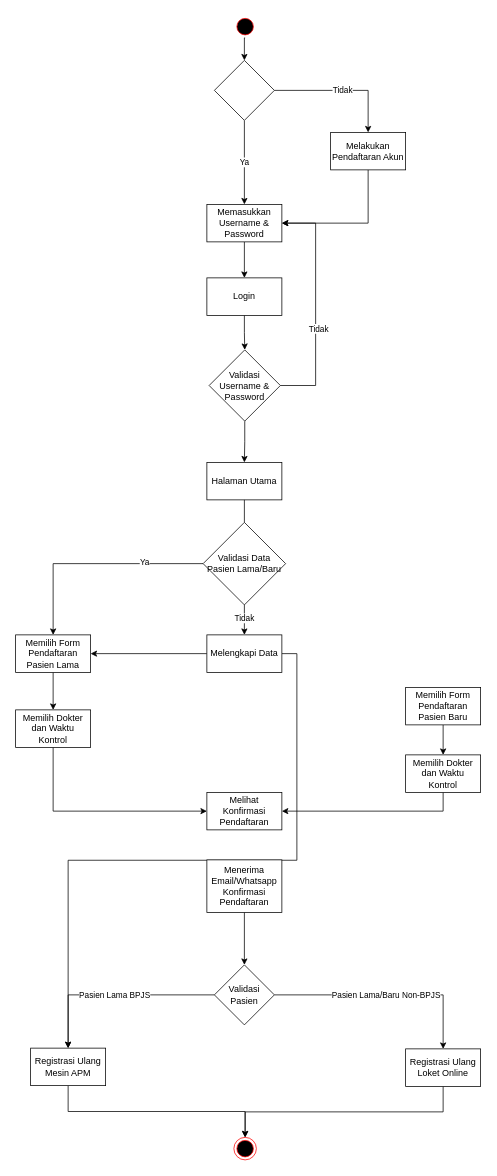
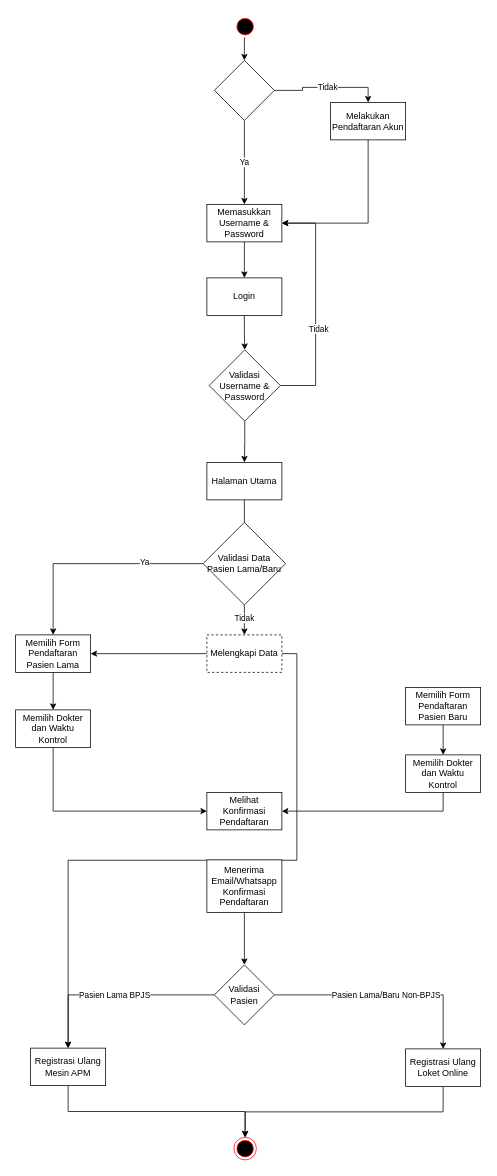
  <mxCell id="0" />
  <mxCell id="1" parent="0" />
  <mxCell id="2" style="edgeStyle=orthogonalEdgeStyle;rounded=0;orthogonalLoop=1;jettySize=auto;html=1;exitX=0.5;exitY=1;exitDx=0;exitDy=0;entryX=0.5;entryY=0;entryDx=0;entryDy=0;" edge="1" parent="1" source="3" target="45"><mxGeometry relative="1" as="geometry" /></mxCell>
  <mxCell id="3" value="" style="ellipse;html=1;shape=startState;fillColor=#000000;strokeColor=#ff0000;" parent="1" vertex="1"><mxGeometry x="311" y="20" width="30" height="30" as="geometry" /></mxCell>
  <mxCell id="4" style="edgeStyle=orthogonalEdgeStyle;rounded=0;orthogonalLoop=1;jettySize=auto;html=1;exitX=0.5;exitY=1;exitDx=0;exitDy=0;entryX=0.5;entryY=0;entryDx=0;entryDy=0;" parent="1" source="5" target="9" edge="1"><mxGeometry relative="1" as="geometry" /></mxCell>
  <mxCell id="5" value="Login" style="html=1;dashed=0;whiteSpace=wrap;" parent="1" vertex="1"><mxGeometry x="275" y="370" width="100" height="50" as="geometry" /></mxCell>
  <mxCell id="6" style="edgeStyle=orthogonalEdgeStyle;rounded=0;orthogonalLoop=1;jettySize=auto;html=1;exitX=1;exitY=0.5;exitDx=0;exitDy=0;entryX=1;entryY=0.5;entryDx=0;entryDy=0;" parent="1" source="9" target="11" edge="1"><mxGeometry relative="1" as="geometry"><mxPoint x="470" y="513" as="targetPoint" /><Array as="points"><mxPoint x="420" y="514" /><mxPoint x="420" y="297" /></Array></mxGeometry></mxCell>
  <mxCell id="7" value="Tidak" style="edgeLabel;html=1;align=center;verticalAlign=middle;resizable=0;points=[];" parent="6" vertex="1" connectable="0"><mxGeometry x="-0.2" y="-3" relative="1" as="geometry"><mxPoint as="offset" /></mxGeometry></mxCell>
  <mxCell id="8" style="edgeStyle=orthogonalEdgeStyle;rounded=0;orthogonalLoop=1;jettySize=auto;html=1;exitX=0.5;exitY=1;exitDx=0;exitDy=0;entryX=0.5;entryY=0;entryDx=0;entryDy=0;" parent="1" source="9" target="14" edge="1"><mxGeometry relative="1" as="geometry" /></mxCell>
  <mxCell id="9" value="Validasi Username &amp;amp; Password" style="rhombus;whiteSpace=wrap;html=1;" parent="1" vertex="1"><mxGeometry x="278" y="466" width="95" height="95" as="geometry" /></mxCell>
  <mxCell id="10" style="edgeStyle=orthogonalEdgeStyle;rounded=0;orthogonalLoop=1;jettySize=auto;html=1;exitX=0.5;exitY=1;exitDx=0;exitDy=0;entryX=0.5;entryY=0;entryDx=0;entryDy=0;" parent="1" source="11" target="5" edge="1"><mxGeometry relative="1" as="geometry" /></mxCell>
  <mxCell id="11" value="Memasukkan Username &amp;amp; Password" style="html=1;dashed=0;whiteSpace=wrap;" parent="1" vertex="1"><mxGeometry x="275" y="272" width="100" height="50" as="geometry" /></mxCell>
  <mxCell id="12" style="edgeStyle=orthogonalEdgeStyle;rounded=0;orthogonalLoop=1;jettySize=auto;html=1;exitX=0.5;exitY=1;exitDx=0;exitDy=0;entryX=1;entryY=0.5;entryDx=0;entryDy=0;" parent="1" source="13" target="11" edge="1"><mxGeometry relative="1" as="geometry" /></mxCell>
- <mxCell id="13" value="Melakukan Pendaftaran Akun" style="html=1;dashed=0;whiteSpace=wrap;" parent="1" vertex="1"><mxGeometry x="440" y="176" width="100" height="50" as="geometry" /></mxCell>
+ <mxCell id="13" value="Melakukan Pendaftaran Akun" style="html=1;dashed=0;whiteSpace=wrap;" parent="1" vertex="1"><mxGeometry x="440" y="136" width="100" height="50" as="geometry" /></mxCell>
  <mxCell id="14" value="Halaman Utama" style="html=1;dashed=0;whiteSpace=wrap;" parent="1" vertex="1"><mxGeometry x="275" y="616" width="100" height="50" as="geometry" /></mxCell>
  <mxCell id="15" style="edgeStyle=orthogonalEdgeStyle;rounded=0;orthogonalLoop=1;jettySize=auto;html=1;exitX=0.5;exitY=1;exitDx=0;exitDy=0;entryX=0.5;entryY=0;entryDx=0;entryDy=0;endArrow=none;" parent="1" source="14" target="25" edge="1"><mxGeometry relative="1" as="geometry"><mxPoint x="325" y="746" as="targetPoint" /></mxGeometry></mxCell>
  <mxCell id="16" style="edgeStyle=orthogonalEdgeStyle;rounded=0;orthogonalLoop=1;jettySize=auto;html=1;exitX=0.5;exitY=1;exitDx=0;exitDy=0;entryX=0.5;entryY=0;entryDx=0;entryDy=0;" parent="1" source="17" target="27" edge="1"><mxGeometry relative="1" as="geometry" /></mxCell>
  <mxCell id="17" value="Memilih Form Pendaftaran Pasien Lama" style="html=1;dashed=0;whiteSpace=wrap;" parent="1" vertex="1"><mxGeometry x="20" y="846" width="100" height="50" as="geometry" /></mxCell>
  <mxCell id="18" style="edgeStyle=orthogonalEdgeStyle;rounded=0;orthogonalLoop=1;jettySize=auto;html=1;exitX=0.5;exitY=1;exitDx=0;exitDy=0;entryX=0.5;entryY=0;entryDx=0;entryDy=0;" parent="1" source="19" target="29" edge="1"><mxGeometry relative="1" as="geometry" /></mxCell>
  <mxCell id="19" value="Memilih Form Pendaftaran Pasien Baru" style="html=1;dashed=0;whiteSpace=wrap;" parent="1" vertex="1"><mxGeometry x="540" y="916" width="100" height="50" as="geometry" /></mxCell>
  <mxCell id="20" style="edgeStyle=orthogonalEdgeStyle;rounded=0;orthogonalLoop=1;jettySize=auto;html=1;exitX=1;exitY=0.5;exitDx=0;exitDy=0;" parent="1" source="31" target="39" edge="1"><mxGeometry relative="1" as="geometry" /></mxCell>
  <mxCell id="21" style="edgeStyle=orthogonalEdgeStyle;rounded=0;orthogonalLoop=1;jettySize=auto;html=1;exitX=0;exitY=0.5;exitDx=0;exitDy=0;entryX=0.5;entryY=0;entryDx=0;entryDy=0;" parent="1" source="25" target="17" edge="1"><mxGeometry relative="1" as="geometry" /></mxCell>
  <mxCell id="22" value="Ya" style="edgeLabel;html=1;align=center;verticalAlign=middle;resizable=0;points=[];" parent="21" vertex="1" connectable="0"><mxGeometry x="-0.466" y="-3" relative="1" as="geometry"><mxPoint as="offset" /></mxGeometry></mxCell>
  <mxCell id="23" style="edgeStyle=orthogonalEdgeStyle;rounded=0;orthogonalLoop=1;jettySize=auto;html=1;exitX=0.5;exitY=1;exitDx=0;exitDy=0;entryX=0.5;entryY=0;entryDx=0;entryDy=0;" parent="1" source="25" target="31" edge="1"><mxGeometry relative="1" as="geometry" /></mxCell>
  <mxCell id="24" value="Tidak" style="edgeLabel;html=1;align=center;verticalAlign=middle;resizable=0;points=[];" parent="23" vertex="1" connectable="0"><mxGeometry x="-0.153" y="-1" relative="1" as="geometry"><mxPoint as="offset" /></mxGeometry></mxCell>
  <mxCell id="25" value="Validasi Data Pasien Lama/Baru" style="rhombus;whiteSpace=wrap;html=1;" parent="1" vertex="1"><mxGeometry x="270" y="696" width="110" height="110" as="geometry" /></mxCell>
  <mxCell id="26" style="edgeStyle=orthogonalEdgeStyle;rounded=0;orthogonalLoop=1;jettySize=auto;html=1;exitX=0.5;exitY=1;exitDx=0;exitDy=0;entryX=0;entryY=0.5;entryDx=0;entryDy=0;" parent="1" source="27" target="32" edge="1"><mxGeometry relative="1" as="geometry" /></mxCell>
  <mxCell id="27" value="Memilih Dokter dan Waktu Kontrol" style="html=1;dashed=0;whiteSpace=wrap;" parent="1" vertex="1"><mxGeometry x="20" y="946" width="100" height="50" as="geometry" /></mxCell>
  <mxCell id="28" style="edgeStyle=orthogonalEdgeStyle;rounded=0;orthogonalLoop=1;jettySize=auto;html=1;exitX=0.5;exitY=1;exitDx=0;exitDy=0;entryX=1;entryY=0.5;entryDx=0;entryDy=0;" parent="1" source="29" target="32" edge="1"><mxGeometry relative="1" as="geometry" /></mxCell>
  <mxCell id="29" value="Memilih Dokter dan Waktu Kontrol" style="html=1;dashed=0;whiteSpace=wrap;" parent="1" vertex="1"><mxGeometry x="540" y="1006" width="100" height="50" as="geometry" /></mxCell>
  <mxCell id="30" style="edgeStyle=orthogonalEdgeStyle;rounded=0;orthogonalLoop=1;jettySize=auto;html=1;exitX=0;exitY=0.5;exitDx=0;exitDy=0;entryX=1;entryY=0.5;entryDx=0;entryDy=0;" parent="1" source="31" target="17" edge="1"><mxGeometry relative="1" as="geometry" /></mxCell>
- <mxCell id="31" value="Melengkapi Data" style="html=1;dashed=0;whiteSpace=wrap;" parent="1" vertex="1"><mxGeometry x="275" y="846" width="100" height="50" as="geometry" /></mxCell>
+ <mxCell id="31" value="Melengkapi Data" style="html=1;dashed=1;whiteSpace=wrap;" parent="1" vertex="1"><mxGeometry x="275" y="846" width="100" height="50" as="geometry" /></mxCell>
  <mxCell id="32" value="Melihat Konfirmasi Pendaftaran" style="html=1;dashed=0;whiteSpace=wrap;" parent="1" vertex="1"><mxGeometry x="275" y="1056" width="100" height="50" as="geometry" /></mxCell>
  <mxCell id="33" style="edgeStyle=orthogonalEdgeStyle;rounded=0;orthogonalLoop=1;jettySize=auto;html=1;exitX=0.5;exitY=1;exitDx=0;exitDy=0;entryX=0.5;entryY=0;entryDx=0;entryDy=0;" parent="1" source="34" target="37" edge="1"><mxGeometry relative="1" as="geometry" /></mxCell>
  <mxCell id="34" value="Menerima Email/Whatsapp Konfirmasi Pendaftaran" style="html=1;dashed=0;whiteSpace=wrap;" parent="1" vertex="1"><mxGeometry x="275" y="1146" width="100" height="70" as="geometry" /></mxCell>
  <mxCell id="35" value="Pasien Lama/Baru Non-BPJS" style="edgeStyle=orthogonalEdgeStyle;rounded=0;orthogonalLoop=1;jettySize=auto;html=1;exitX=1;exitY=0.5;exitDx=0;exitDy=0;entryX=0.5;entryY=0;entryDx=0;entryDy=0;" parent="1" source="37" target="41" edge="1"><mxGeometry relative="1" as="geometry" /></mxCell>
  <mxCell id="36" value="Pasien Lama BPJS" style="edgeStyle=orthogonalEdgeStyle;rounded=0;orthogonalLoop=1;jettySize=auto;html=1;exitX=0;exitY=0.5;exitDx=0;exitDy=0;entryX=0.5;entryY=0;entryDx=0;entryDy=0;" parent="1" source="37" target="39" edge="1"><mxGeometry relative="1" as="geometry" /></mxCell>
  <mxCell id="37" value="Validasi Pasien" style="rhombus;whiteSpace=wrap;html=1;" parent="1" vertex="1"><mxGeometry x="285" y="1286" width="80" height="80" as="geometry" /></mxCell>
  <mxCell id="38" style="edgeStyle=orthogonalEdgeStyle;rounded=0;orthogonalLoop=1;jettySize=auto;html=1;exitX=0.5;exitY=1;exitDx=0;exitDy=0;entryX=0.5;entryY=0;entryDx=0;entryDy=0;" parent="1" source="39" target="42" edge="1"><mxGeometry relative="1" as="geometry"><mxPoint x="320" y="1516" as="targetPoint" /></mxGeometry></mxCell>
  <mxCell id="39" value="Registrasi Ulang Mesin APM" style="html=1;dashed=0;whiteSpace=wrap;" parent="1" vertex="1"><mxGeometry x="40" y="1397" width="100" height="50" as="geometry" /></mxCell>
  <mxCell id="40" style="edgeStyle=orthogonalEdgeStyle;rounded=0;orthogonalLoop=1;jettySize=auto;html=1;exitX=0.5;exitY=1;exitDx=0;exitDy=0;entryX=0.5;entryY=0;entryDx=0;entryDy=0;" parent="1" source="41" target="42" edge="1"><mxGeometry relative="1" as="geometry" /></mxCell>
  <mxCell id="41" value="Registrasi Ulang Loket Online" style="html=1;dashed=0;whiteSpace=wrap;" parent="1" vertex="1"><mxGeometry x="540" y="1398" width="100" height="50" as="geometry" /></mxCell>
  <mxCell id="42" value="" style="ellipse;html=1;shape=endState;fillColor=#000000;strokeColor=#ff0000;" parent="1" vertex="1"><mxGeometry x="311" y="1516" width="30" height="30" as="geometry" /></mxCell>
  <mxCell id="43" value="Ya" style="edgeStyle=orthogonalEdgeStyle;rounded=0;orthogonalLoop=1;jettySize=auto;html=1;exitX=0.5;exitY=1;exitDx=0;exitDy=0;entryX=0.5;entryY=0;entryDx=0;entryDy=0;" parent="1" source="45" target="11" edge="1"><mxGeometry relative="1" as="geometry"><mxPoint x="325" y="206" as="sourcePoint" /></mxGeometry></mxCell>
  <mxCell id="44" value="Tidak" style="edgeStyle=orthogonalEdgeStyle;rounded=0;orthogonalLoop=1;jettySize=auto;html=1;exitX=1;exitY=0.5;exitDx=0;exitDy=0;entryX=0.5;entryY=0;entryDx=0;entryDy=0;" edge="1" parent="1" source="45" target="13"><mxGeometry relative="1" as="geometry" /></mxCell>
  <mxCell id="45" value="" style="rhombus;whiteSpace=wrap;html=1;" vertex="1" parent="1"><mxGeometry x="285" y="80" width="80" height="80" as="geometry" /></mxCell>
